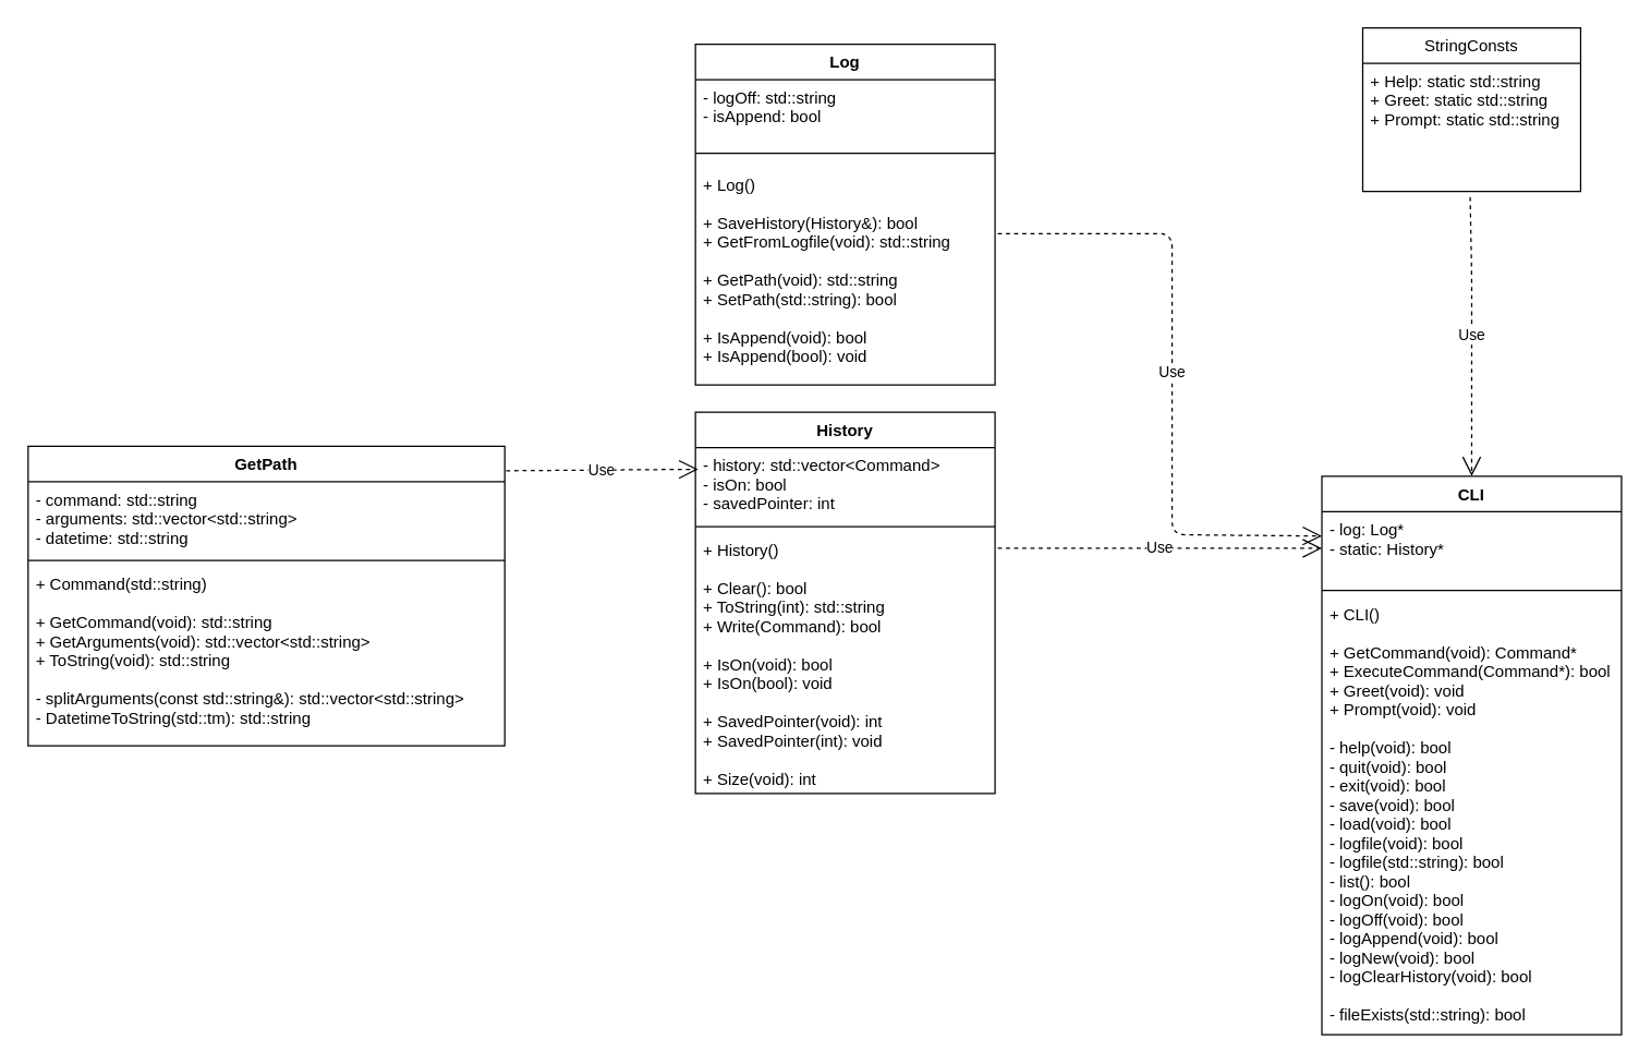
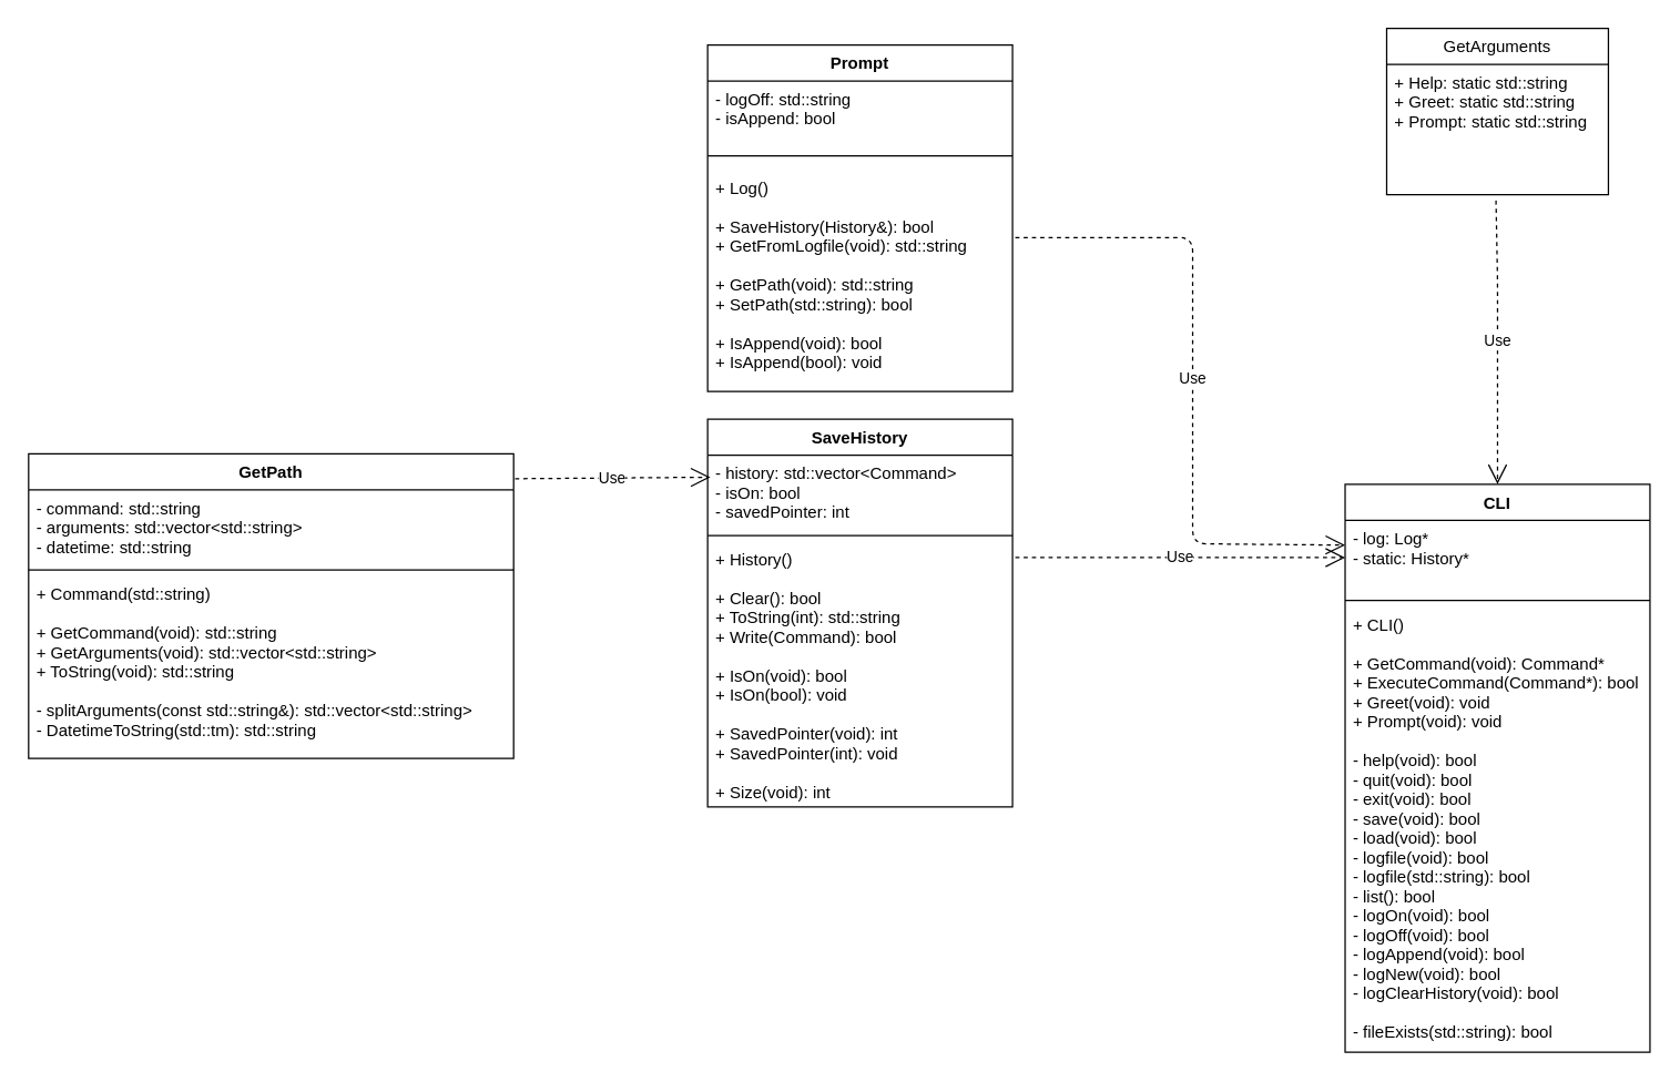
  <mxCell id="0" />
  <mxCell id="1" parent="0" />
- <mxCell id="2" value="History" style="swimlane;fontStyle=1;align=center;verticalAlign=top;childLayout=stackLayout;horizontal=1;startSize=26;horizontalStack=0;resizeParent=1;resizeParentMax=0;resizeLast=0;collapsible=1;marginBottom=0;" parent="1" vertex="1"><mxGeometry x="510" y="302" width="220" height="280" as="geometry" /></mxCell>
+ <mxCell id="2" value="SaveHistory" style="swimlane;fontStyle=1;align=center;verticalAlign=top;childLayout=stackLayout;horizontal=1;startSize=26;horizontalStack=0;resizeParent=1;resizeParentMax=0;resizeLast=0;collapsible=1;marginBottom=0;" parent="1" vertex="1"><mxGeometry x="510" y="302" width="220" height="280" as="geometry" /></mxCell>
  <mxCell id="3" value="- history: std::vector&lt;Command&gt;&#10;- isOn: bool&#10;- savedPointer: int" style="text;strokeColor=none;fillColor=none;align=left;verticalAlign=top;spacingLeft=4;spacingRight=4;overflow=hidden;rotatable=0;points=[[0,0.5],[1,0.5]];portConstraint=eastwest;" parent="2" vertex="1"><mxGeometry y="26" width="220" height="54" as="geometry" /></mxCell>
  <mxCell id="4" value="" style="line;strokeWidth=1;fillColor=none;align=left;verticalAlign=middle;spacingTop=-1;spacingLeft=3;spacingRight=3;rotatable=0;labelPosition=right;points=[];portConstraint=eastwest;" parent="2" vertex="1"><mxGeometry y="80" width="220" height="8" as="geometry" /></mxCell>
  <mxCell id="5" value="+ History()&#10;&#10;+ Clear(): bool&#10;+ ToString(int): std::string&#10;+ Write(Command): bool&#10;&#10;+ IsOn(void): bool&#10;+ IsOn(bool): void&#10;&#10;+ SavedPointer(void): int&#10;+ SavedPointer(int): void&#10;&#10;+ Size(void): int" style="text;strokeColor=none;fillColor=none;align=left;verticalAlign=top;spacingLeft=4;spacingRight=4;overflow=hidden;rotatable=0;points=[[0,0.5],[1,0.5]];portConstraint=eastwest;" parent="2" vertex="1"><mxGeometry y="88" width="220" height="192" as="geometry" /></mxCell>
- <mxCell id="6" value="Log" style="swimlane;fontStyle=1;align=center;verticalAlign=top;childLayout=stackLayout;horizontal=1;startSize=26;horizontalStack=0;resizeParent=1;resizeParentMax=0;resizeLast=0;collapsible=1;marginBottom=0;" parent="1" vertex="1"><mxGeometry x="510" y="32" width="220" height="250" as="geometry" /></mxCell>
+ <mxCell id="6" value="Prompt" style="swimlane;fontStyle=1;align=center;verticalAlign=top;childLayout=stackLayout;horizontal=1;startSize=26;horizontalStack=0;resizeParent=1;resizeParentMax=0;resizeLast=0;collapsible=1;marginBottom=0;" parent="1" vertex="1"><mxGeometry x="510" y="32" width="220" height="250" as="geometry" /></mxCell>
  <mxCell id="7" value="- logOff: std::string&#10;- isAppend: bool" style="text;strokeColor=none;fillColor=none;align=left;verticalAlign=top;spacingLeft=4;spacingRight=4;overflow=hidden;rotatable=0;points=[[0,0.5],[1,0.5]];portConstraint=eastwest;labelBackgroundColor=none;" parent="6" vertex="1"><mxGeometry y="26" width="220" height="44" as="geometry" /></mxCell>
  <mxCell id="8" value="" style="line;strokeWidth=1;fillColor=none;align=left;verticalAlign=middle;spacingTop=-1;spacingLeft=3;spacingRight=3;rotatable=0;labelPosition=right;points=[];portConstraint=eastwest;" parent="6" vertex="1"><mxGeometry y="70" width="220" height="20" as="geometry" /></mxCell>
  <mxCell id="9" value="+ Log()&#10;&#10;+ SaveHistory(History&amp;): bool&#10;+ GetFromLogfile(void): std::string&#10;&#10;+ GetPath(void): std::string&#10;+ SetPath(std::string): bool&#10;&#10;+ IsAppend(void): bool&#10;+ IsAppend(bool): void" style="text;strokeColor=none;fillColor=none;align=left;verticalAlign=top;spacingLeft=4;spacingRight=4;overflow=hidden;rotatable=0;points=[[0,0.5],[1,0.5]];portConstraint=eastwest;" parent="6" vertex="1"><mxGeometry y="90" width="220" height="160" as="geometry" /></mxCell>
  <mxCell id="10" value="CLI" style="swimlane;fontStyle=1;align=center;verticalAlign=top;childLayout=stackLayout;horizontal=1;startSize=26;horizontalStack=0;resizeParent=1;resizeParentMax=0;resizeLast=0;collapsible=1;marginBottom=0;" parent="1" vertex="1"><mxGeometry x="970" y="349" width="220" height="410" as="geometry" /></mxCell>
  <mxCell id="11" value="- log: Log*&#10;- static: History*" style="text;strokeColor=none;fillColor=none;align=left;verticalAlign=top;spacingLeft=4;spacingRight=4;overflow=hidden;rotatable=0;points=[[0,0.5],[1,0.5]];portConstraint=eastwest;" parent="10" vertex="1"><mxGeometry y="26" width="220" height="54" as="geometry" /></mxCell>
  <mxCell id="12" value="" style="line;strokeWidth=1;fillColor=none;align=left;verticalAlign=middle;spacingTop=-1;spacingLeft=3;spacingRight=3;rotatable=0;labelPosition=right;points=[];portConstraint=eastwest;" parent="10" vertex="1"><mxGeometry y="80" width="220" height="8" as="geometry" /></mxCell>
  <mxCell id="13" value="+ CLI()&#10;&#10;+ GetCommand(void): Command*&#10;+ ExecuteCommand(Command*): bool&#10;+ Greet(void): void&#10;+ Prompt(void): void&#10;&#10;- help(void): bool&#10;- quit(void): bool&#10;- exit(void): bool&#10;- save(void): bool&#10;- load(void): bool&#10;- logfile(void): bool&#10;- logfile(std::string): bool&#10;- list(): bool&#10;- logOn(void): bool&#10;- logOff(void): bool&#10;- logAppend(void): bool&#10;- logNew(void): bool&#10;- logClearHistory(void): bool&#10;&#10;- fileExists(std::string): bool&#10;" style="text;strokeColor=none;fillColor=none;align=left;verticalAlign=top;spacingLeft=4;spacingRight=4;overflow=hidden;rotatable=0;points=[[0,0.5],[1,0.5]];portConstraint=eastwest;" parent="10" vertex="1"><mxGeometry y="88" width="220" height="322" as="geometry" /></mxCell>
  <mxCell id="14" value="GetPath" style="swimlane;fontStyle=1;align=center;verticalAlign=top;childLayout=stackLayout;horizontal=1;startSize=26;horizontalStack=0;resizeParent=1;resizeParentMax=0;resizeLast=0;collapsible=1;marginBottom=0;" parent="1" vertex="1"><mxGeometry x="20" y="327" width="350" height="220" as="geometry" /></mxCell>
  <mxCell id="15" value="- command: std::string&#10;- arguments: std::vector&lt;std::string&gt;&#10;- datetime: std::string" style="text;strokeColor=none;fillColor=none;align=left;verticalAlign=top;spacingLeft=4;spacingRight=4;overflow=hidden;rotatable=0;points=[[0,0.5],[1,0.5]];portConstraint=eastwest;" parent="14" vertex="1"><mxGeometry y="26" width="350" height="54" as="geometry" /></mxCell>
  <mxCell id="16" value="" style="line;strokeWidth=1;fillColor=none;align=left;verticalAlign=middle;spacingTop=-1;spacingLeft=3;spacingRight=3;rotatable=0;labelPosition=right;points=[];portConstraint=eastwest;" parent="14" vertex="1"><mxGeometry y="80" width="350" height="8" as="geometry" /></mxCell>
  <mxCell id="17" value="+ Command(std::string)&#10;&#10;+ GetCommand(void): std::string&#10;+ GetArguments(void): std::vector&lt;std::string&gt;&#10;+ ToString(void): std::string&#10;&#10;- splitArguments(const std::string&amp;): std::vector&lt;std::string&gt;&#10;- DatetimeToString(std::tm): std::string" style="text;strokeColor=none;fillColor=none;align=left;verticalAlign=top;spacingLeft=4;spacingRight=4;overflow=hidden;rotatable=0;points=[[0,0.5],[1,0.5]];portConstraint=eastwest;" parent="14" vertex="1"><mxGeometry y="88" width="350" height="132" as="geometry" /></mxCell>
  <mxCell id="18" value="Use" style="endArrow=open;endSize=12;dashed=1;html=1;entryX=0;entryY=0.333;entryDx=0;entryDy=0;entryPerimeter=0;" parent="1" target="11" edge="1"><mxGeometry width="160" relative="1" as="geometry"><mxPoint x="732" y="171" as="sourcePoint" /><mxPoint x="970" y="323" as="targetPoint" /><Array as="points"><mxPoint x="860" y="171" /><mxPoint x="860" y="392" /></Array></mxGeometry></mxCell>
  <mxCell id="19" value="Use" style="endArrow=open;endSize=12;dashed=1;html=1;entryX=0.009;entryY=0.296;entryDx=0;entryDy=0;entryPerimeter=0;exitX=1.003;exitY=0.082;exitDx=0;exitDy=0;exitPerimeter=0;" parent="1" source="14" target="3" edge="1"><mxGeometry width="160" relative="1" as="geometry"><mxPoint x="420" y="372" as="sourcePoint" /><mxPoint x="510" y="341" as="targetPoint" /></mxGeometry></mxCell>
- <mxCell id="20" value="StringConsts" style="swimlane;fontStyle=0;childLayout=stackLayout;horizontal=1;startSize=26;fillColor=none;horizontalStack=0;resizeParent=1;resizeParentMax=0;resizeLast=0;collapsible=1;marginBottom=0;" parent="1" vertex="1"><mxGeometry x="1000" y="20" width="160" height="120" as="geometry" /></mxCell>
+ <mxCell id="20" value="GetArguments" style="swimlane;fontStyle=0;childLayout=stackLayout;horizontal=1;startSize=26;fillColor=none;horizontalStack=0;resizeParent=1;resizeParentMax=0;resizeLast=0;collapsible=1;marginBottom=0;" parent="1" vertex="1"><mxGeometry x="1000" y="20" width="160" height="120" as="geometry" /></mxCell>
  <mxCell id="21" value="+ Help: static std::string&#10;+ Greet: static std::string&#10;+ Prompt: static std::string" style="text;strokeColor=none;fillColor=none;align=left;verticalAlign=top;spacingLeft=4;spacingRight=4;overflow=hidden;rotatable=0;points=[[0,0.5],[1,0.5]];portConstraint=eastwest;" parent="20" vertex="1"><mxGeometry y="26" width="160" height="94" as="geometry" /></mxCell>
  <mxCell id="22" value="Use" style="endArrow=open;endSize=12;dashed=1;html=1;" parent="1" edge="1"><mxGeometry width="160" relative="1" as="geometry"><mxPoint x="732" y="402" as="sourcePoint" /><mxPoint x="970" y="402" as="targetPoint" /></mxGeometry></mxCell>
  <mxCell id="23" value="Use" style="endArrow=open;endSize=12;dashed=1;html=1;exitX=0.493;exitY=1.045;exitDx=0;exitDy=0;exitPerimeter=0;entryX=0.5;entryY=0;entryDx=0;entryDy=0;" parent="1" source="21" target="10" edge="1"><mxGeometry width="160" relative="1" as="geometry"><mxPoint x="770" y="553.5" as="sourcePoint" /><mxPoint x="930" y="553.5" as="targetPoint" /><Array as="points"><mxPoint x="1080" y="202" /><mxPoint x="1080" y="222" /></Array></mxGeometry></mxCell>
